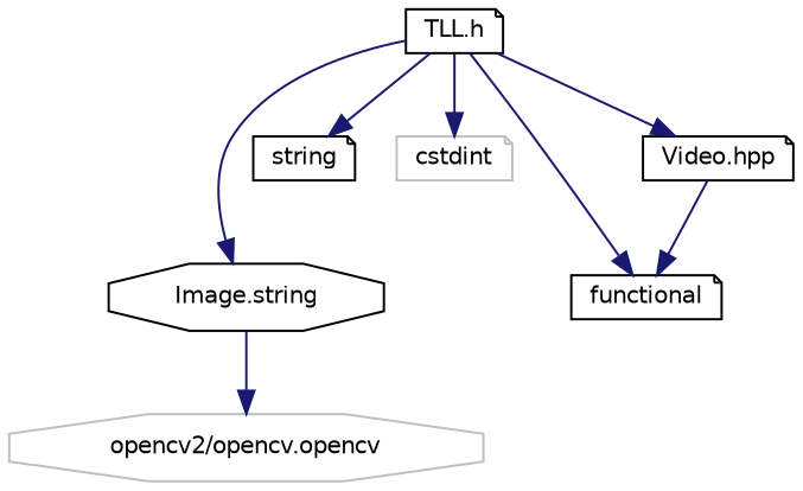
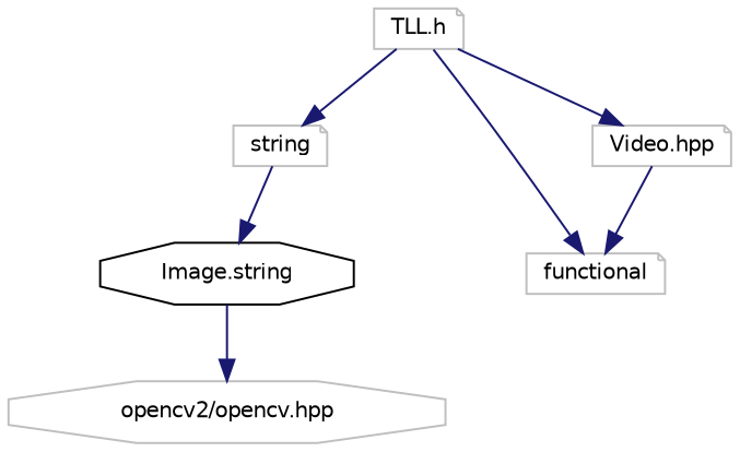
  digraph {
    node [color=grey75 fillcolor=white fontname=Helvetica fontsize=10 shape=note style=filled]
    edge [color=midnightblue fontname=Helvetica fontsize=10 labelfontname=Helvetica labelfontsize=10 style=solid]
-   n1 [color=black height=0.2 label="TLL.h" width=0.4]
+   n1 [height=0.2 label="TLL.h" width=0.4]
    n2 [color=black height=0.2 label="Image.string" shape=octagon width=0.4]
-   n3 [color=black height=0.2 label="Video.hpp" width=0.4]
-   n4 [height=0.2 label=cstdint width=0.4]
-   n5 [color=black height=0.2 label=functional width=0.4]
-   n6 [color=black height=0.2 label=string width=0.4]
-   n7 [height=0.2 label="opencv2/opencv.opencv" shape=octagon width=0.4]
-   n1 -> n2
+   n3 [height=0.2 label="Video.hpp" width=0.4]
+   n5 [height=0.2 label=functional width=0.4]
+   n6 [height=0.2 label=string width=0.4]
+   n7 [height=0.2 label="opencv2/opencv.hpp" shape=octagon width=0.4]
+   n6 -> n2
    n1 -> n3
-   n1 -> n4
    n1 -> n5
    n1 -> n6
    n2 -> n7
    n3 -> n5
  }
